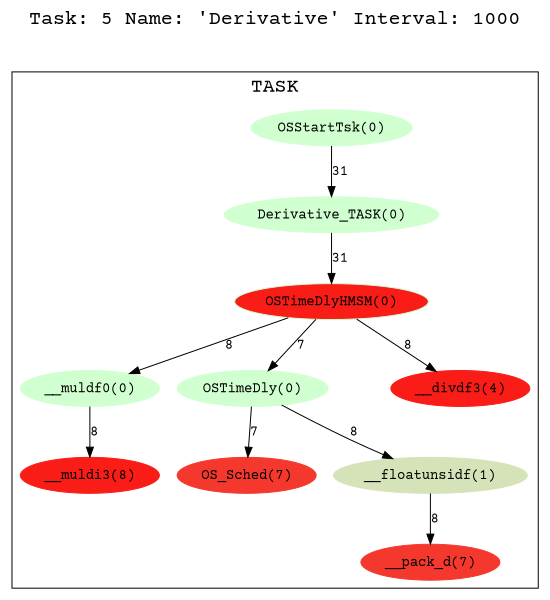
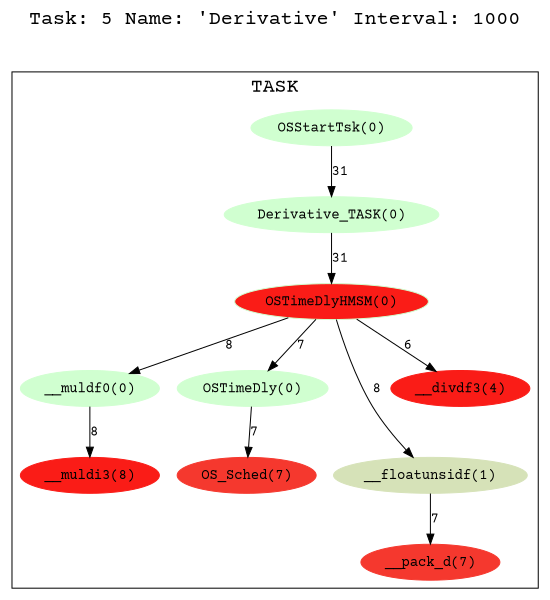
  digraph {
    fontname="Courier Prime"
    fontsize=20
    label="Task: 5 Name: 'Derivative' Interval: 1000"
    labelloc=t
    node [color="#d0ffd0" fontname="Courier Prime" style=filled]
    edge [fontname="Courier Prime"]
    n1 [label="Derivative_TASK(0)"]
    n2 [fillcolor="#fa1c17" label="OSTimeDlyHMSM(0)"]
    n3 [label="__muldf0(0)"]
    n4 [label="OSTimeDly(0)"]
    n5 [color="#d6e2b8" label="__floatunsidf(1)"]
    n6 [color="#fa1c17" label="__divdf3(4)"]
    n7 [color="#fa1c17" label="__muldi3(8)"]
    n8 [color="#f5382e" label="__pack_d(7)"]
    n9 [color="#f5382e" label="OS_Sched(7)"]
    n10 [label="OSStartTsk(0)"]
    subgraph cluster_1 {
      label=TASK
      n1
      n2
      n3
      n4
      n5
      n6
      n7
      n8
      n9
      n10
    }
    n1 -> n2 [label=31]
    n2 -> n3 [label=8]
    n2 -> n4 [label=7]
-   n4 -> n5 [label=8]
-   n2 -> n6 [label=8]
+   n2 -> n5 [label=8]
+   n2 -> n6 [label=6]
    n3 -> n7 [label=8]
    n4 -> n9 [label=7]
-   n5 -> n8 [label=8]
+   n5 -> n8 [label=7]
    n10 -> n1 [label=31]
  }
